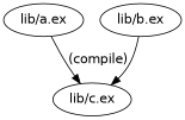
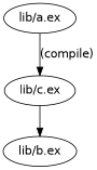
  digraph {
    fontname="DejaVu Sans"
    rankdir=TB
    node [fontname="DejaVu Sans"]
    edge [fontname="DejaVu Sans"]
    "lib/a.ex"
    "lib/c.ex"
    "lib/b.ex"
    "lib/a.ex" -> "lib/c.ex" [label="(compile)"]
-   "lib/b.ex" -> "lib/c.ex"
+   "lib/c.ex" -> "lib/b.ex"
  }
